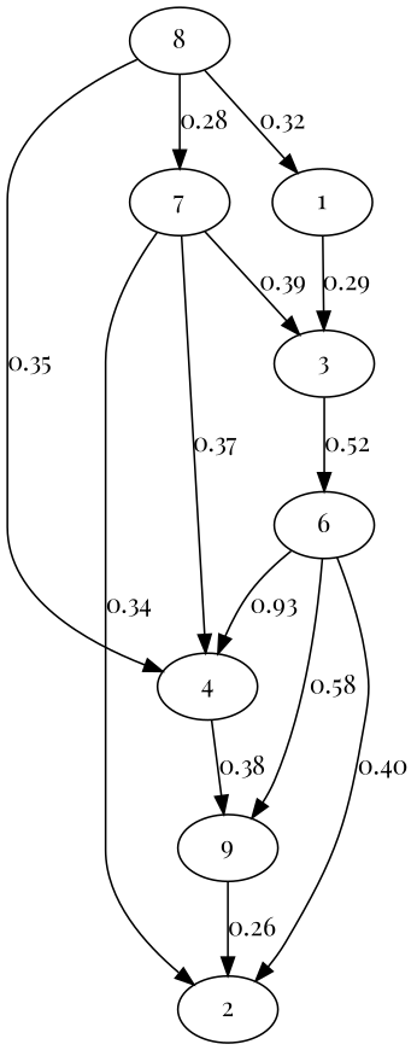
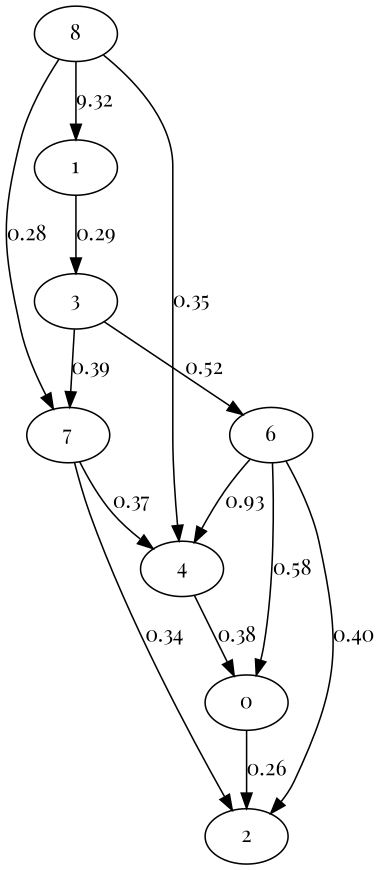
  digraph {
    fontname="Playfair Display"
    node [fontname="Playfair Display"]
    edge [fontname="Playfair Display"]
    n1 [label=8]
    4
    7
    1
-   0 [label=9]
+   0
    2
    3
    6
    n1 -> 4 [label=0.35]
    n1 -> 7 [label=0.28]
-   n1 -> 1 [label=0.32]
+   n1 -> 1 [label=9.32]
    4 -> 0 [label=0.38]
    7 -> 4 [label=0.37]
    7 -> 2 [label=0.34]
    1 -> 3 [label=0.29]
    0 -> 2 [label=0.26]
-   7 -> 3 [label=0.39]
+   3 -> 7 [label=0.39]
    3 -> 6 [label=0.52]
    6 -> 4 [label=0.93]
    6 -> 0 [label=0.58]
    6 -> 2 [label=0.40]
  }
